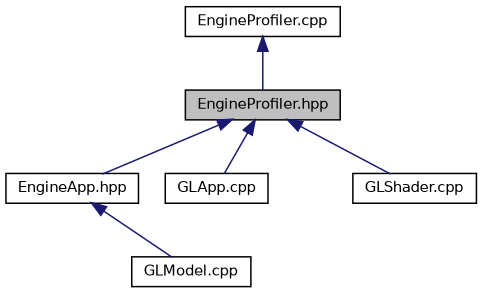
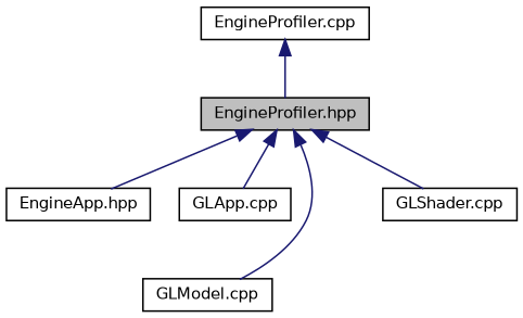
  digraph {
    node [color=black fillcolor=white fontname=Helvetica fontsize=10 shape=record style=filled]
    edge [color=midnightblue dir=back fontname=Helvetica fontsize=10 labelfontname=Helvetica labelfontsize=10 style=solid]
    n1 [fillcolor=grey75 fontcolor=black height=0.2 label="EngineProfiler.hpp" width=0.4]
    n2 [height=0.2 label="EngineApp.hpp" width=0.4]
    n3 [height=0.2 label="GLApp.cpp" width=0.4]
    n4 [height=0.2 label="GLModel.cpp" width=0.4]
    n5 [height=0.2 label="GLShader.cpp" width=0.4]
    n6 [height=0.2 label="EngineProfiler.cpp" width=0.4]
    n1 -> n2
    n1 -> n3
-   n2 -> n4
+   n1 -> n4
    n1 -> n5
    n6 -> n1
  }
